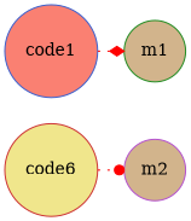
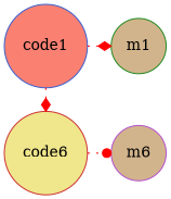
  digraph {
    nodesep=.3
    ranksep=.3
    node [fillcolor=tan shape=circle style=filled]
    edge [arrowhead=diamond color=red style=dotted]
    code1 [color=royalblue3 fillcolor=salmon]
    m1 [color=forestgreen]
    n3 [color=brown3 fillcolor=khaki label=code6]
-   m2 [color=mediumorchid3]
+   m2 [color=mediumorchid3 label=m6]
    subgraph sub_1 {
      rank=same
      code1
      m1
    }
    subgraph sub_2 {
      rank=same
      n3
      m2
    }
    code1 -> m1
+   code1 -> n3
    n3 -> m2 [arrowhead=dot]
  }
